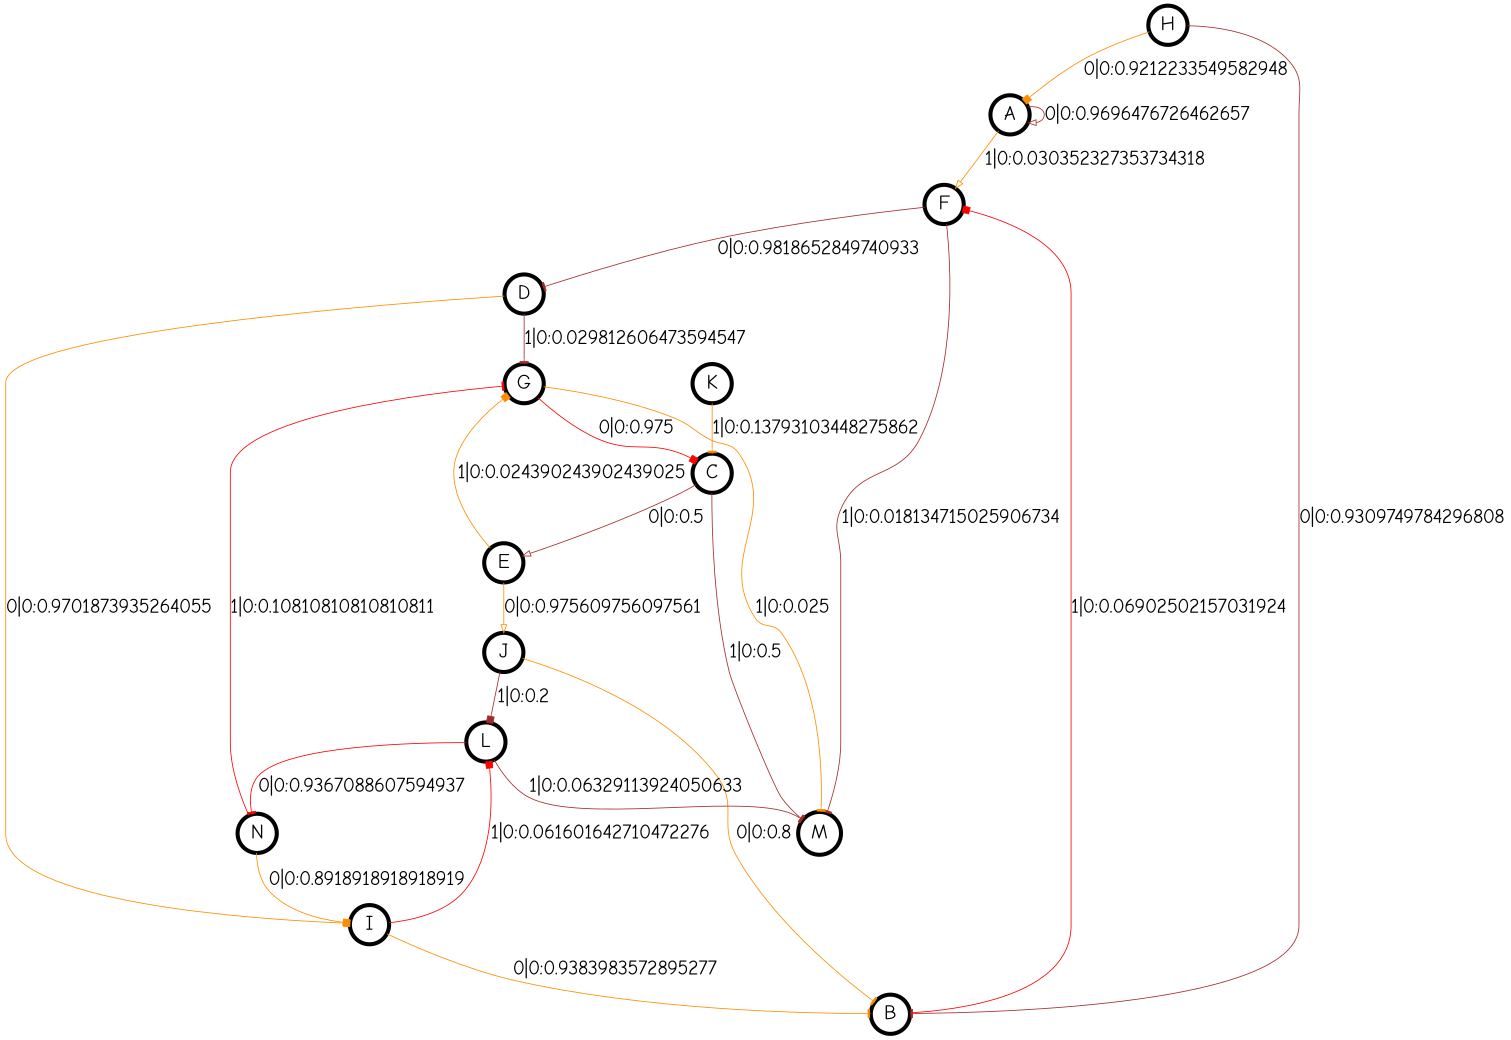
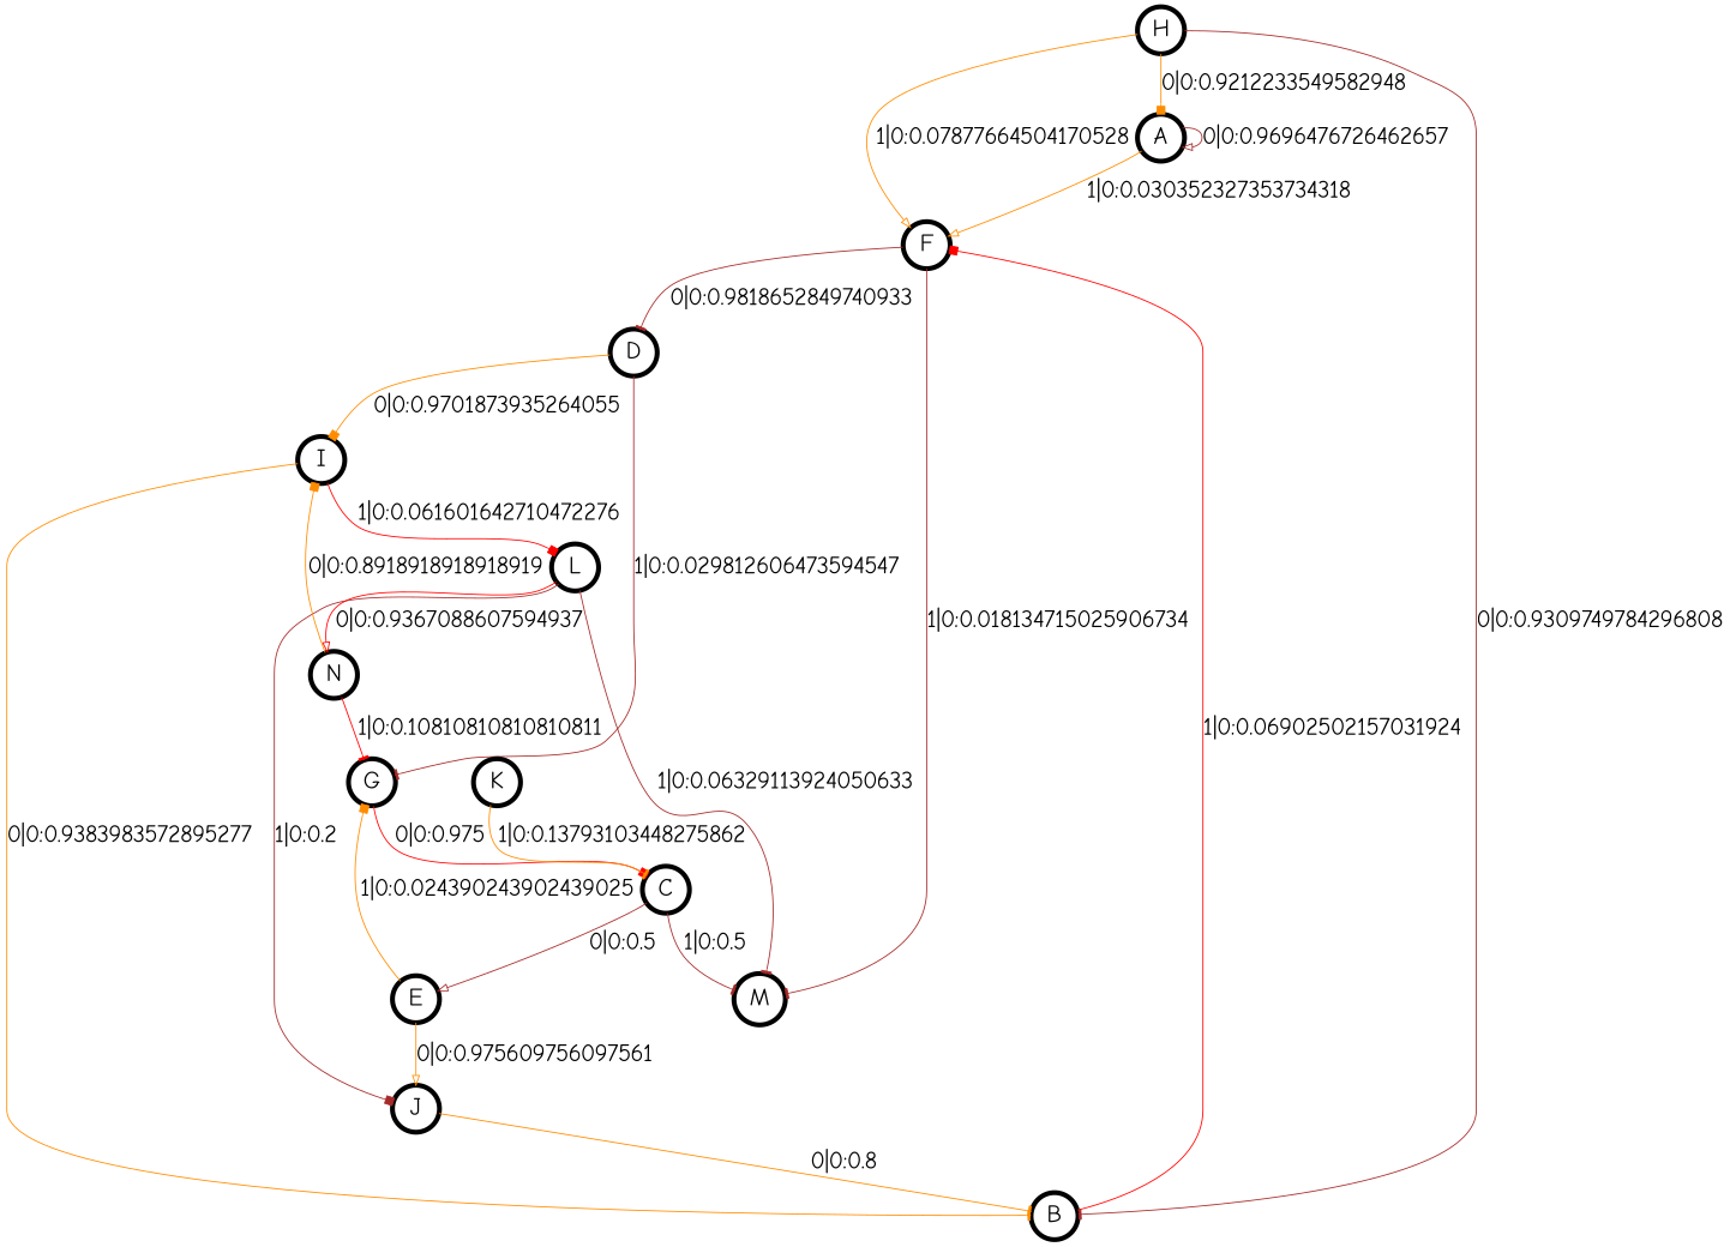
  digraph {
    fontname="Comic Neue"
    node [fontname="Comic Neue" fontsize=24 penwidth=5 shape=circle]
    edge [arrowhead=tee color=darkorange fontname="Comic Neue" fontsize=24]
    A
    F
    M
    D
    G
    I
    B
    H
    C
    E
    J
    L
    K
    N
    A -> A [arrowhead=onormal color=brown label="0|0:0.9696476726462657\l"]
    A -> F [arrowhead=onormal label="1|0:0.030352327353734318\l"]
    F -> M [color=brown label="1|0:0.018134715025906734\l"]
    F -> D [color=brown label="0|0:0.9818652849740933\l"]
    D -> G [color=brown label="1|0:0.029812606473594547\l"]
    D -> I [arrowhead=box label="0|0:0.9701873935264055\l"]
-   G -> M [label="1|0:0.025\l"]
    G -> C [arrowhead=box color=red label="0|0:0.975\l"]
    I -> B [label="0|0:0.9383983572895277\l"]
    I -> L [arrowhead=box color=red label="1|0:0.061601642710472276\l"]
    B -> F [arrowhead=box color=red label="1|0:0.06902502157031924\l"]
    H -> A [arrowhead=box label="0|0:0.9212233549582948\l"]
+   H -> F [arrowhead=onormal label="1|0:0.07877664504170528\l"]
    H -> B [color=brown label="0|0:0.9309749784296808\l"]
    C -> M [color=brown label="1|0:0.5\l"]
    C -> E [arrowhead=onormal color=brown label="0|0:0.5\l"]
    E -> G [arrowhead=box label="1|0:0.024390243902439025\l"]
    E -> J [arrowhead=onormal label="0|0:0.975609756097561\l"]
    J -> B [label="0|0:0.8\l"]
-   J -> L [arrowhead=box color=brown label="1|0:0.2\l"]
+   L -> J [arrowhead=box color=brown label="1|0:0.2\l"]
    L -> M [color=brown label="1|0:0.06329113924050633\l"]
-   L -> N [color=red label="0|0:0.9367088607594937\l"]
+   L -> N [arrowhead=onormal color=red label="0|0:0.9367088607594937\l"]
    K -> C [label="1|0:0.13793103448275862\l"]
    N -> G [color=red label="1|0:0.10810810810810811\l"]
    N -> I [arrowhead=box label="0|0:0.8918918918918919\l"]
  }
